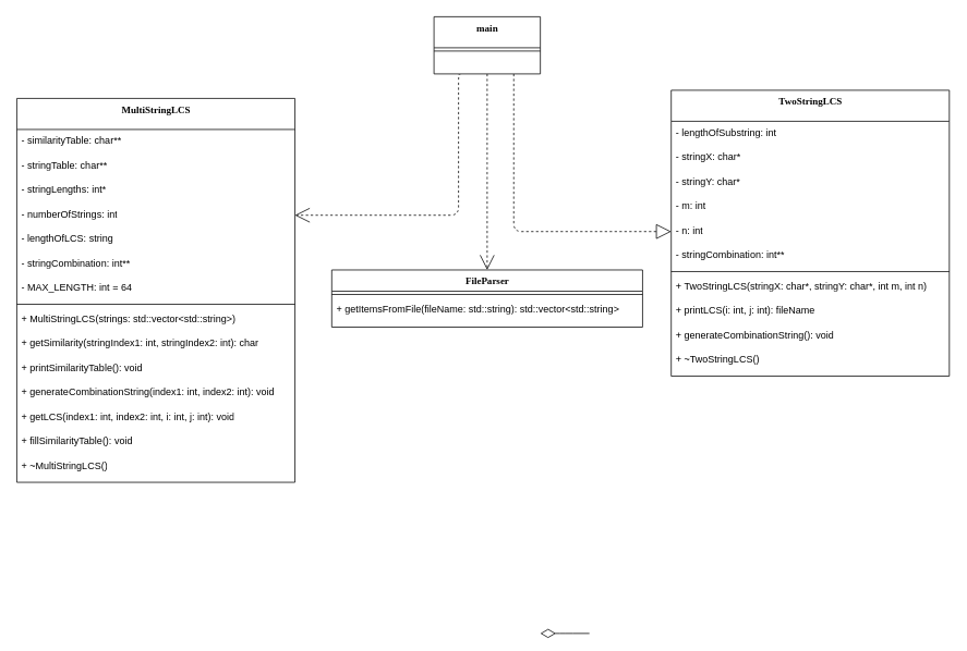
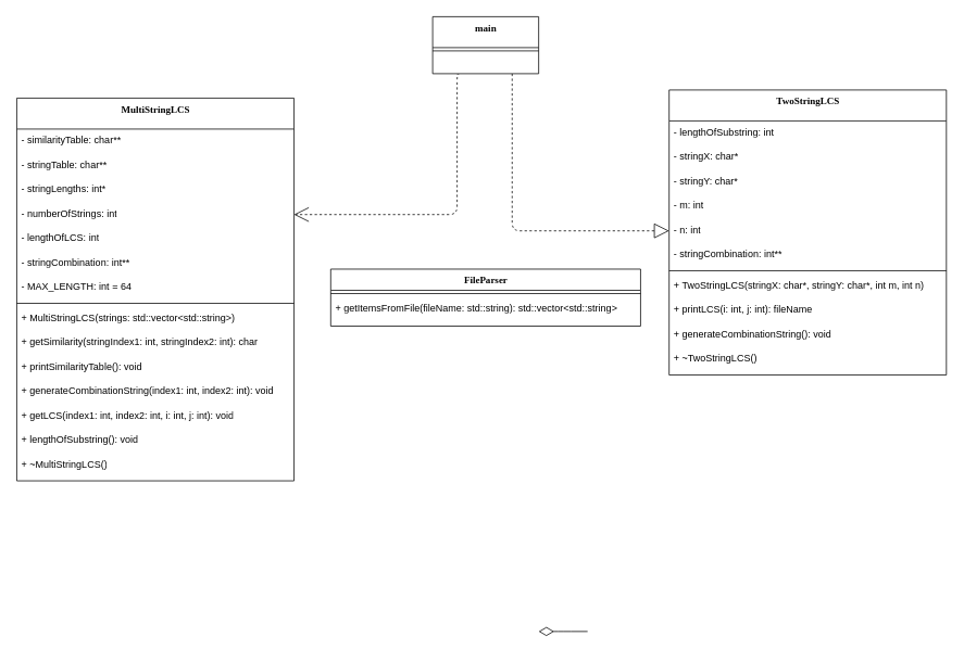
  <mxCell id="0" />
  <mxCell id="1" parent="0" />
  <mxCell id="2" style="edgeStyle=orthogonalEdgeStyle;html=1;labelBackgroundColor=none;startFill=0;startSize=8;endArrow=open;endFill=0;endSize=16;fontFamily=Verdana;fontSize=12;dashed=1;exitX=0.25;exitY=1;exitDx=0;exitDy=0;entryX=1;entryY=0.5;entryDx=0;entryDy=0;" parent="1" source="37" edge="1" target="7"><mxGeometry relative="1" as="geometry"><Array as="points"><mxPoint x="560" y="90" /><mxPoint x="560" y="263" /></Array><mxPoint x="380" y="630" as="targetPoint" /></mxGeometry></mxCell>
  <mxCell id="3" value="MultiStringLCS" style="swimlane;html=1;fontStyle=1;align=center;verticalAlign=top;childLayout=stackLayout;horizontal=1;startSize=38;horizontalStack=0;resizeParent=1;resizeLast=0;collapsible=1;marginBottom=0;swimlaneFillColor=#ffffff;rounded=0;shadow=0;comic=0;labelBackgroundColor=none;strokeWidth=1;fillColor=none;fontFamily=Verdana;fontSize=12;autosize=1;fixedWidth=0;resizeWidth=1;resizeHeight=1;" parent="1" vertex="1"><mxGeometry x="20" y="120" width="340" height="470" as="geometry" /></mxCell>
  <mxCell id="4" value="- similarityTable: char**" style="text;html=1;strokeColor=none;fillColor=none;align=left;verticalAlign=top;spacingLeft=4;spacingRight=4;whiteSpace=wrap;overflow=hidden;rotatable=0;points=[[0,0.5],[1,0.5]];portConstraint=eastwest;autosize=1;fixedWidth=0;resizeWidth=1;resizeHeight=1;" parent="3" vertex="1"><mxGeometry y="38" width="340" height="30" as="geometry" /></mxCell>
  <mxCell id="5" value="- stringTable: char**" style="text;html=1;strokeColor=none;fillColor=none;align=left;verticalAlign=top;spacingLeft=4;spacingRight=4;whiteSpace=wrap;overflow=hidden;rotatable=0;points=[[0,0.5],[1,0.5]];portConstraint=eastwest;autosize=1;fixedWidth=0;resizeWidth=1;resizeHeight=1;" parent="3" vertex="1"><mxGeometry y="68" width="340" height="30" as="geometry" /></mxCell>
  <mxCell id="6" value="- stringLengths: int*" style="text;html=1;strokeColor=none;fillColor=none;align=left;verticalAlign=top;spacingLeft=4;spacingRight=4;whiteSpace=wrap;overflow=hidden;rotatable=0;points=[[0,0.5],[1,0.5]];portConstraint=eastwest;autosize=1;fixedWidth=0;resizeWidth=1;resizeHeight=1;" parent="3" vertex="1"><mxGeometry y="98" width="340" height="30" as="geometry" /></mxCell>
  <mxCell id="7" value="- numberOfStrings: int&lt;span style=&quot;color: rgba(0, 0, 0, 0); font-family: monospace; font-size: 0px;&quot;&gt;%3CmxGraphModel%3E%3Croot%3E%3CmxCell%20id%3D%220%22%2F%3E%3CmxCell%20id%3D%221%22%20parent%3D%220%22%2F%3E%3CmxCell%20id%3D%222%22%20value%3D%22-%20stringLengths%3A%20int*%22%20style%3D%22text%3Bhtml%3D1%3BstrokeColor%3Dnone%3BfillColor%3Dnone%3Balign%3Dleft%3BverticalAlign%3Dtop%3BspacingLeft%3D4%3BspacingRight%3D4%3BwhiteSpace%3Dwrap%3Boverflow%3Dhidden%3Brotatable%3D0%3Bpoints%3D%5B%5B0%2C0.5%5D%2C%5B1%2C0.5%5D%5D%3BportConstraint%3Deastwest%3Bautosize%3D1%3BfixedWidth%3D0%3BresizeWidth%3D1%3BresizeHeight%3D1%3B%22%20vertex%3D%221%22%20parent%3D%221%22%3E%3CmxGeometry%20x%3D%2260%22%20y%3D%22148%22%20width%3D%22290%22%20height%3D%2230%22%20as%3D%22geometry%22%2F%3E%3C%2FmxCell%3E%3C%2Froot%3E%3C%2FmxGraphModel%3E&lt;/span&gt;" style="text;html=1;strokeColor=none;fillColor=none;align=left;verticalAlign=top;spacingLeft=4;spacingRight=4;whiteSpace=wrap;overflow=hidden;rotatable=0;points=[[0,0.5],[1,0.5]];portConstraint=eastwest;autosize=1;fixedWidth=0;resizeWidth=1;resizeHeight=1;" parent="3" vertex="1"><mxGeometry y="128" width="340" height="30" as="geometry" /></mxCell>
- <mxCell id="8" value="- lengthOfLCS: string" style="text;html=1;strokeColor=none;fillColor=none;align=left;verticalAlign=top;spacingLeft=4;spacingRight=4;whiteSpace=wrap;overflow=hidden;rotatable=0;points=[[0,0.5],[1,0.5]];portConstraint=eastwest;autosize=1;fixedWidth=0;resizeWidth=1;resizeHeight=1;" parent="3" vertex="1"><mxGeometry y="158" width="340" height="30" as="geometry" /></mxCell>
+ <mxCell id="8" value="- lengthOfLCS: int" style="text;html=1;strokeColor=none;fillColor=none;align=left;verticalAlign=top;spacingLeft=4;spacingRight=4;whiteSpace=wrap;overflow=hidden;rotatable=0;points=[[0,0.5],[1,0.5]];portConstraint=eastwest;autosize=1;fixedWidth=0;resizeWidth=1;resizeHeight=1;" parent="3" vertex="1"><mxGeometry y="158" width="340" height="30" as="geometry" /></mxCell>
  <mxCell id="9" value="- stringCombination: int**" style="text;html=1;strokeColor=none;fillColor=none;align=left;verticalAlign=top;spacingLeft=4;spacingRight=4;whiteSpace=wrap;overflow=hidden;rotatable=0;points=[[0,0.5],[1,0.5]];portConstraint=eastwest;autosize=1;fixedWidth=0;resizeWidth=1;resizeHeight=1;" parent="3" vertex="1"><mxGeometry y="188" width="340" height="30" as="geometry" /></mxCell>
  <mxCell id="10" value="-&amp;nbsp;MAX_LENGTH: int = 64" style="text;html=1;strokeColor=none;fillColor=none;align=left;verticalAlign=top;spacingLeft=4;spacingRight=4;whiteSpace=wrap;overflow=hidden;rotatable=0;points=[[0,0.5],[1,0.5]];portConstraint=eastwest;autosize=1;fixedWidth=0;resizeWidth=1;resizeHeight=1;" parent="3" vertex="1"><mxGeometry y="218" width="340" height="30" as="geometry" /></mxCell>
  <mxCell id="11" value="" style="line;html=1;strokeWidth=1;fillColor=none;align=left;verticalAlign=middle;spacingTop=-1;spacingLeft=3;spacingRight=3;rotatable=0;labelPosition=right;points=[];portConstraint=eastwest;autosize=1;fixedWidth=0;resizeWidth=1;resizeHeight=1;" parent="3" vertex="1"><mxGeometry y="248" width="340" height="8" as="geometry" /></mxCell>
  <mxCell id="12" value="+ MultiStringLCS(strings: std::vector&amp;lt;std::string&amp;gt;)" style="text;html=1;strokeColor=none;fillColor=none;align=left;verticalAlign=top;spacingLeft=4;spacingRight=4;whiteSpace=wrap;overflow=hidden;rotatable=0;points=[[0,0.5],[1,0.5]];portConstraint=eastwest;autosize=1;fixedWidth=0;resizeWidth=1;resizeHeight=1;" parent="3" vertex="1"><mxGeometry y="256" width="340" height="30" as="geometry" /></mxCell>
  <mxCell id="13" value="+ getSimilarity(stringIndex1: int, stringIndex2: int): char" style="text;html=1;strokeColor=none;fillColor=none;align=left;verticalAlign=top;spacingLeft=4;spacingRight=4;whiteSpace=wrap;overflow=hidden;rotatable=0;points=[[0,0.5],[1,0.5]];portConstraint=eastwest;autosize=1;fixedWidth=0;resizeWidth=1;resizeHeight=1;" parent="3" vertex="1"><mxGeometry y="286" width="340" height="30" as="geometry" /></mxCell>
  <mxCell id="14" value="+ printSimilarityTable(): void" style="text;html=1;strokeColor=none;fillColor=none;align=left;verticalAlign=top;spacingLeft=4;spacingRight=4;whiteSpace=wrap;overflow=hidden;rotatable=0;points=[[0,0.5],[1,0.5]];portConstraint=eastwest;autosize=1;fixedWidth=0;resizeWidth=1;resizeHeight=1;" parent="3" vertex="1"><mxGeometry y="316" width="340" height="30" as="geometry" /></mxCell>
  <mxCell id="15" value="+ generateCombinationString(index1: int, index2: int): void" style="text;html=1;strokeColor=none;fillColor=none;align=left;verticalAlign=top;spacingLeft=4;spacingRight=4;whiteSpace=wrap;overflow=hidden;rotatable=0;points=[[0,0.5],[1,0.5]];portConstraint=eastwest;autosize=1;fixedWidth=0;resizeWidth=1;resizeHeight=1;" parent="3" vertex="1"><mxGeometry y="346" width="340" height="30" as="geometry" /></mxCell>
  <mxCell id="16" value="+ getLCS(index1: int, index2: int, i: int, j: int): void" style="text;html=1;strokeColor=none;fillColor=none;align=left;verticalAlign=top;spacingLeft=4;spacingRight=4;whiteSpace=wrap;overflow=hidden;rotatable=0;points=[[0,0.5],[1,0.5]];portConstraint=eastwest;autosize=1;fixedWidth=0;resizeWidth=1;resizeHeight=1;" parent="3" vertex="1"><mxGeometry y="376" width="340" height="30" as="geometry" /></mxCell>
- <mxCell id="17" value="+ fillSimilarityTable(): void" style="text;html=1;strokeColor=none;fillColor=none;align=left;verticalAlign=top;spacingLeft=4;spacingRight=4;whiteSpace=wrap;overflow=hidden;rotatable=0;points=[[0,0.5],[1,0.5]];portConstraint=eastwest;autosize=1;fixedWidth=0;resizeWidth=1;resizeHeight=1;" parent="3" vertex="1"><mxGeometry y="406" width="340" height="30" as="geometry" /></mxCell>
+ <mxCell id="17" value="+ lengthOfSubstring(): void" style="text;html=1;strokeColor=none;fillColor=none;align=left;verticalAlign=top;spacingLeft=4;spacingRight=4;whiteSpace=wrap;overflow=hidden;rotatable=0;points=[[0,0.5],[1,0.5]];portConstraint=eastwest;autosize=1;fixedWidth=0;resizeWidth=1;resizeHeight=1;" parent="3" vertex="1"><mxGeometry y="406" width="340" height="30" as="geometry" /></mxCell>
  <mxCell id="18" value="+ ~MultiStringLCS()" style="text;html=1;strokeColor=none;fillColor=none;align=left;verticalAlign=top;spacingLeft=4;spacingRight=4;whiteSpace=wrap;overflow=hidden;rotatable=0;points=[[0,0.5],[1,0.5]];portConstraint=eastwest;autosize=1;fixedWidth=0;resizeWidth=1;resizeHeight=1;" parent="3" vertex="1"><mxGeometry y="436" width="340" height="30" as="geometry" /></mxCell>
  <mxCell id="19" style="edgeStyle=elbowEdgeStyle;html=1;labelBackgroundColor=none;startFill=0;startSize=8;endArrow=block;endFill=0;endSize=16;fontFamily=Verdana;fontSize=12;elbow=vertical;dashed=1;exitX=0.75;exitY=1;exitDx=0;exitDy=0;entryX=0;entryY=0.5;entryDx=0;entryDy=0;" parent="1" edge="1" target="30" source="37"><mxGeometry relative="1" as="geometry"><mxPoint x="800" y="380" as="sourcePoint" /><mxPoint x="690" y="292" as="targetPoint" /><Array as="points"><mxPoint x="730" y="283" /></Array></mxGeometry></mxCell>
- <mxCell id="20" style="edgeStyle=elbowEdgeStyle;html=1;labelBackgroundColor=none;startFill=0;startSize=8;endArrow=open;endFill=0;endSize=16;fontFamily=Verdana;fontSize=12;elbow=vertical;dashed=1;exitX=0.5;exitY=1;exitDx=0;exitDy=0;entryX=0.5;entryY=0;entryDx=0;entryDy=0;" parent="1" edge="1" target="22" source="37"><mxGeometry relative="1" as="geometry"><mxPoint x="220" y="832" as="targetPoint" /><mxPoint x="360" y="832" as="sourcePoint" /></mxGeometry></mxCell>
  <mxCell id="21" style="edgeStyle=elbowEdgeStyle;html=1;labelBackgroundColor=none;startFill=0;startSize=8;endArrow=diamondThin;endFill=0;endSize=16;fontFamily=Verdana;fontSize=12;elbow=vertical;" parent="1" edge="1"><mxGeometry relative="1" as="geometry"><mxPoint x="720" y="775" as="sourcePoint" /><mxPoint x="660" y="775" as="targetPoint" /></mxGeometry></mxCell>
  <mxCell id="22" value="FileParser" style="swimlane;html=1;fontStyle=1;align=center;verticalAlign=top;childLayout=stackLayout;horizontal=1;startSize=26;horizontalStack=0;resizeParent=1;resizeLast=0;collapsible=1;marginBottom=0;swimlaneFillColor=#ffffff;rounded=0;shadow=0;comic=0;labelBackgroundColor=none;strokeWidth=1;fillColor=none;fontFamily=Verdana;fontSize=12;autosize=1;resizeWidth=1;resizeHeight=1;" parent="1" vertex="1"><mxGeometry x="405" y="330" width="380" height="70" as="geometry" /></mxCell>
  <mxCell id="23" value="" style="line;html=1;strokeWidth=1;fillColor=none;align=left;verticalAlign=middle;spacingTop=-1;spacingLeft=3;spacingRight=3;rotatable=0;labelPosition=right;points=[];portConstraint=eastwest;autosize=1;resizeWidth=1;resizeHeight=1;" parent="22" vertex="1"><mxGeometry y="26" width="380" height="8" as="geometry" /></mxCell>
  <mxCell id="24" value="+ getItemsFromFile(fileName: std::string): std::vector&amp;lt;std::string&amp;gt;" style="text;html=1;strokeColor=none;fillColor=none;align=left;verticalAlign=top;spacingLeft=4;spacingRight=4;whiteSpace=wrap;overflow=hidden;rotatable=0;points=[[0,0.5],[1,0.5]];portConstraint=eastwest;autosize=1;resizeWidth=1;resizeHeight=1;" parent="22" vertex="1"><mxGeometry y="34" width="380" height="30" as="geometry" /></mxCell>
  <mxCell id="25" value="TwoStringLCS" style="swimlane;html=1;fontStyle=1;align=center;verticalAlign=top;childLayout=stackLayout;horizontal=1;startSize=38;horizontalStack=0;resizeParent=1;resizeLast=0;collapsible=1;marginBottom=0;swimlaneFillColor=#ffffff;rounded=0;shadow=0;comic=0;labelBackgroundColor=none;strokeWidth=1;fillColor=none;fontFamily=Verdana;fontSize=12;autosize=1;fixedWidth=0;resizeWidth=1;resizeHeight=1;" parent="1" vertex="1"><mxGeometry x="820" width="340" height="350" as="geometry" y="110" /></mxCell>
  <mxCell id="26" value="- lengthOfSubstring: int" style="text;html=1;strokeColor=none;fillColor=none;align=left;verticalAlign=top;spacingLeft=4;spacingRight=4;whiteSpace=wrap;overflow=hidden;rotatable=0;points=[[0,0.5],[1,0.5]];portConstraint=eastwest;autosize=1;fixedWidth=0;resizeWidth=1;resizeHeight=1;" parent="25" vertex="1"><mxGeometry y="38" width="340" height="30" as="geometry" /></mxCell>
  <mxCell id="27" value="- stringX: char*" style="text;html=1;strokeColor=none;fillColor=none;align=left;verticalAlign=top;spacingLeft=4;spacingRight=4;whiteSpace=wrap;overflow=hidden;rotatable=0;points=[[0,0.5],[1,0.5]];portConstraint=eastwest;autosize=1;fixedWidth=0;resizeWidth=1;resizeHeight=1;" parent="25" vertex="1"><mxGeometry y="68" width="340" height="30" as="geometry" /></mxCell>
  <mxCell id="28" value="- stringY: char*" style="text;html=1;strokeColor=none;fillColor=none;align=left;verticalAlign=top;spacingLeft=4;spacingRight=4;whiteSpace=wrap;overflow=hidden;rotatable=0;points=[[0,0.5],[1,0.5]];portConstraint=eastwest;autosize=1;fixedWidth=0;resizeWidth=1;resizeHeight=1;" parent="25" vertex="1"><mxGeometry y="98" width="340" height="30" as="geometry" /></mxCell>
  <mxCell id="29" value="- m: int" style="text;html=1;strokeColor=none;fillColor=none;align=left;verticalAlign=top;spacingLeft=4;spacingRight=4;whiteSpace=wrap;overflow=hidden;rotatable=0;points=[[0,0.5],[1,0.5]];portConstraint=eastwest;autosize=1;fixedWidth=0;resizeWidth=1;resizeHeight=1;" parent="25" vertex="1"><mxGeometry y="128" width="340" height="30" as="geometry" /></mxCell>
  <mxCell id="30" value="- n: int" style="text;html=1;strokeColor=none;fillColor=none;align=left;verticalAlign=top;spacingLeft=4;spacingRight=4;whiteSpace=wrap;overflow=hidden;rotatable=0;points=[[0,0.5],[1,0.5]];portConstraint=eastwest;autosize=1;fixedWidth=0;resizeWidth=1;resizeHeight=1;" parent="25" vertex="1"><mxGeometry y="158" width="340" height="30" as="geometry" /></mxCell>
  <mxCell id="31" value="- stringCombination: int**" style="text;html=1;strokeColor=none;fillColor=none;align=left;verticalAlign=top;spacingLeft=4;spacingRight=4;whiteSpace=wrap;overflow=hidden;rotatable=0;points=[[0,0.5],[1,0.5]];portConstraint=eastwest;autosize=1;fixedWidth=0;resizeWidth=1;resizeHeight=1;" parent="25" vertex="1"><mxGeometry y="188" width="340" height="30" as="geometry" /></mxCell>
  <mxCell id="32" value="" style="line;html=1;strokeWidth=1;fillColor=none;align=left;verticalAlign=middle;spacingTop=-1;spacingLeft=3;spacingRight=3;rotatable=0;labelPosition=right;points=[];portConstraint=eastwest;autosize=1;fixedWidth=0;resizeWidth=1;resizeHeight=1;" parent="25" vertex="1"><mxGeometry y="218" width="340" height="8" as="geometry" /></mxCell>
  <mxCell id="33" value="+ TwoStringLCS(stringX: char*, stringY: char*, int m, int n)" style="text;html=1;strokeColor=none;fillColor=none;align=left;verticalAlign=top;spacingLeft=4;spacingRight=4;whiteSpace=wrap;overflow=hidden;rotatable=0;points=[[0,0.5],[1,0.5]];portConstraint=eastwest;autosize=1;fixedWidth=0;resizeWidth=1;resizeHeight=1;" parent="25" vertex="1"><mxGeometry y="226" width="340" height="30" as="geometry" /></mxCell>
  <mxCell id="34" value="+ printLCS(i: int, j: int): fileName" style="text;html=1;strokeColor=none;fillColor=none;align=left;verticalAlign=top;spacingLeft=4;spacingRight=4;whiteSpace=wrap;overflow=hidden;rotatable=0;points=[[0,0.5],[1,0.5]];portConstraint=eastwest;autosize=1;fixedWidth=0;resizeWidth=1;resizeHeight=1;" parent="25" vertex="1"><mxGeometry y="256" width="340" height="30" as="geometry" /></mxCell>
  <mxCell id="35" value="+ generateCombinationString(): void" style="text;html=1;strokeColor=none;fillColor=none;align=left;verticalAlign=top;spacingLeft=4;spacingRight=4;whiteSpace=wrap;overflow=hidden;rotatable=0;points=[[0,0.5],[1,0.5]];portConstraint=eastwest;autosize=1;fixedWidth=0;resizeWidth=1;resizeHeight=1;" parent="25" vertex="1"><mxGeometry y="286" width="340" height="30" as="geometry" /></mxCell>
  <mxCell id="36" value="+ ~TwoStringLCS()" style="text;html=1;strokeColor=none;fillColor=none;align=left;verticalAlign=top;spacingLeft=4;spacingRight=4;whiteSpace=wrap;overflow=hidden;rotatable=0;points=[[0,0.5],[1,0.5]];portConstraint=eastwest;autosize=1;fixedWidth=0;resizeWidth=1;resizeHeight=1;" parent="25" vertex="1"><mxGeometry y="316" width="340" height="30" as="geometry" /></mxCell>
  <mxCell id="37" value="main" style="swimlane;html=1;fontStyle=1;align=center;verticalAlign=top;childLayout=stackLayout;horizontal=1;startSize=38;horizontalStack=0;resizeParent=1;resizeLast=0;collapsible=1;marginBottom=0;swimlaneFillColor=#ffffff;rounded=0;shadow=0;comic=0;labelBackgroundColor=none;strokeWidth=1;fillColor=none;fontFamily=Verdana;fontSize=12;autosize=1;resizeWidth=1;resizeHeight=1;" vertex="1" parent="1"><mxGeometry x="530" y="20" width="130" height="70" as="geometry" /></mxCell>
  <mxCell id="38" value="" style="line;html=1;strokeWidth=1;fillColor=none;align=left;verticalAlign=middle;spacingTop=-1;spacingLeft=3;spacingRight=3;rotatable=0;labelPosition=right;points=[];portConstraint=eastwest;autosize=1;resizeWidth=1;resizeHeight=1;" vertex="1" parent="37"><mxGeometry y="38" width="130" height="8" as="geometry" /></mxCell>
